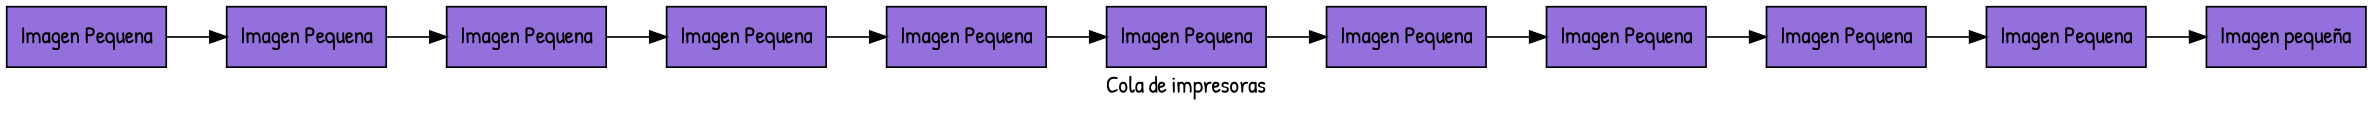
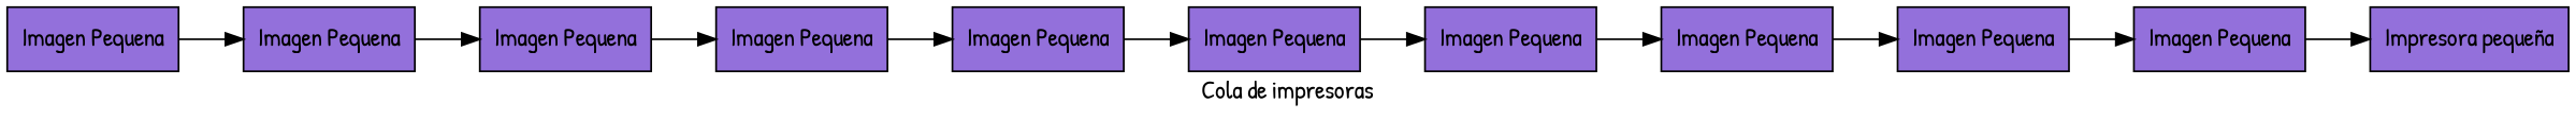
  digraph {
    label="Cola de impresoras"
    rankdir=LR
    fontname="Patrick Hand"
    node [color=black fillcolor=mediumpurple shape=box style=filled fontname="Patrick Hand"]
    edge [fontname="Patrick Hand"]
-   n1 [label="Imagen pequeña"]
+   n1 [label="Impresora pequeña"]
    n2 [label="Imagen Pequena"]
    n3 [label="Imagen Pequena"]
    n4 [label="Imagen Pequena"]
    n5 [label="Imagen Pequena"]
    n6 [label="Imagen Pequena"]
    n7 [label="Imagen Pequena"]
    n8 [label="Imagen Pequena"]
    n9 [label="Imagen Pequena"]
    n10 [label="Imagen Pequena"]
    n11 [label="Imagen Pequena"]
    n2 -> n1
    n3 -> n2
    n4 -> n3
    n5 -> n4
    n6 -> n5
    n7 -> n6
    n8 -> n7
    n9 -> n8
    n10 -> n9
    n11 -> n10
  }
